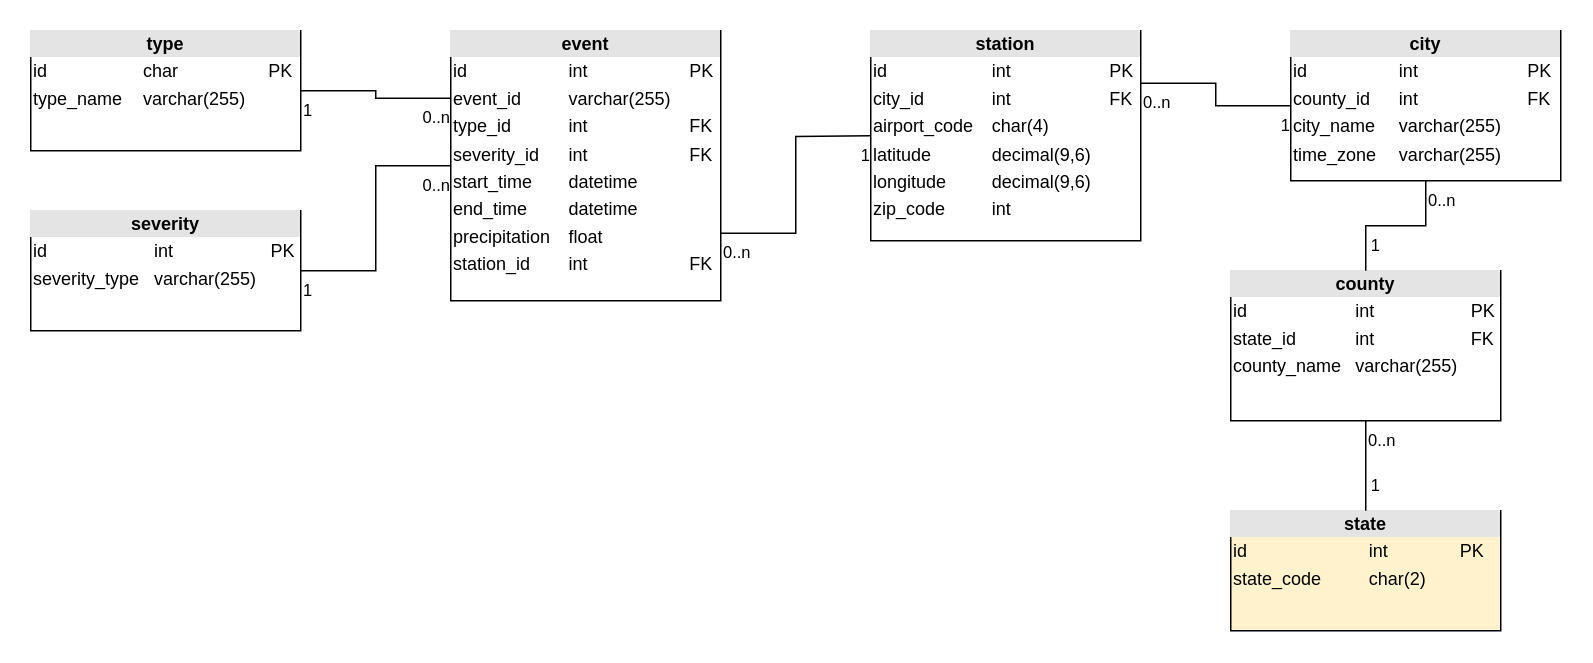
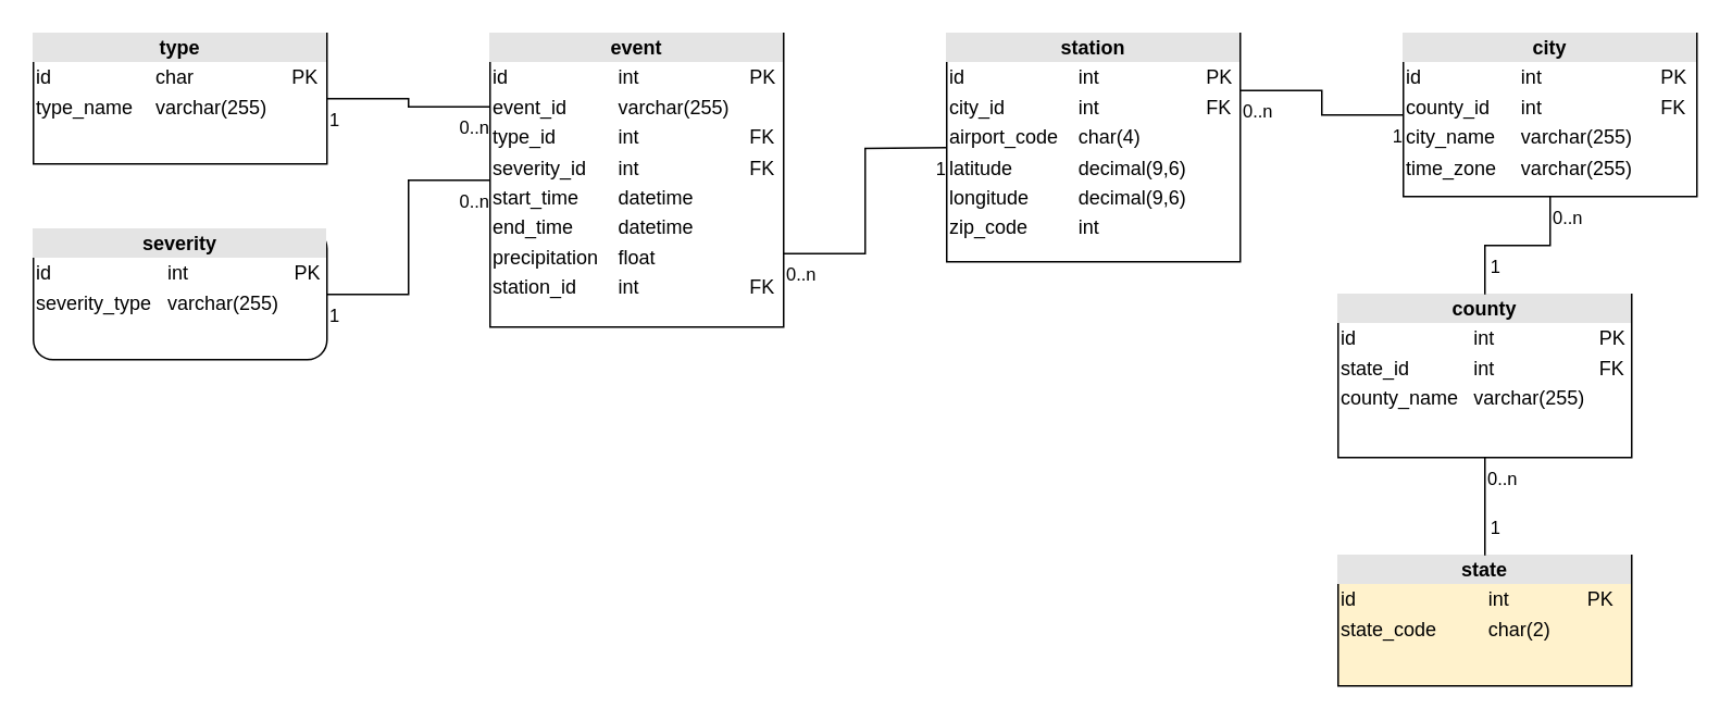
  <mxCell id="0" />
  <mxCell id="1" parent="0" />
  <mxCell id="2" value="&lt;div style=&quot;text-align: center ; box-sizing: border-box ; width: 100% ; background: rgb(228 , 228 , 228) ; padding: 2px&quot;&gt;&lt;b&gt;event&lt;/b&gt;&lt;/div&gt;&lt;table style=&quot;width: 100% ; font-size: 1em&quot; cellpadding=&quot;2&quot; cellspacing=&quot;0&quot;&gt;&lt;tbody&gt;&lt;tr&gt;&lt;td&gt;id&lt;/td&gt;&lt;td&gt;int&lt;/td&gt;&lt;td&gt;PK&lt;/td&gt;&lt;/tr&gt;&lt;tr&gt;&lt;td&gt;event_id&lt;/td&gt;&lt;td&gt;varchar(255)&lt;/td&gt;&lt;td&gt;&lt;br&gt;&lt;/td&gt;&lt;/tr&gt;&lt;tr&gt;&lt;td&gt;type_id&lt;/td&gt;&lt;td&gt;int&lt;/td&gt;&lt;td&gt;FK&lt;/td&gt;&lt;/tr&gt;&lt;tr&gt;&lt;td&gt;severity_id&lt;/td&gt;&lt;td&gt;int&lt;/td&gt;&lt;td&gt;FK&lt;br&gt;&lt;/td&gt;&lt;/tr&gt;&lt;tr&gt;&lt;td&gt;start_time&lt;/td&gt;&lt;td&gt;datetime&lt;/td&gt;&lt;td&gt;&lt;br&gt;&lt;/td&gt;&lt;/tr&gt;&lt;tr&gt;&lt;td&gt;end_time&lt;/td&gt;&lt;td&gt;datetime&lt;/td&gt;&lt;td&gt;&lt;br&gt;&lt;/td&gt;&lt;/tr&gt;&lt;tr&gt;&lt;td&gt;precipitation&lt;br&gt;&lt;/td&gt;&lt;td&gt;float&lt;/td&gt;&lt;td&gt;&lt;br&gt;&lt;/td&gt;&lt;/tr&gt;&lt;tr&gt;&lt;td&gt;station_id&lt;/td&gt;&lt;td&gt;int&lt;/td&gt;&lt;td&gt;FK&lt;/td&gt;&lt;/tr&gt;&lt;/tbody&gt;&lt;/table&gt;" style="verticalAlign=top;align=left;overflow=fill;html=1;" parent="1" vertex="1"><mxGeometry x="300" y="20" width="180" height="180" as="geometry" /></mxCell>
  <mxCell id="3" value="&lt;div style=&quot;text-align: center ; box-sizing: border-box ; width: 100% ; background: rgb(228 , 228 , 228) ; padding: 2px&quot;&gt;&lt;b&gt;station&lt;/b&gt;&lt;/div&gt;&lt;table style=&quot;width: 100% ; font-size: 1em&quot; cellpadding=&quot;2&quot; cellspacing=&quot;0&quot;&gt;&lt;tbody&gt;&lt;tr&gt;&lt;td&gt;id&lt;/td&gt;&lt;td&gt;int&lt;/td&gt;&lt;td&gt;PK&lt;/td&gt;&lt;/tr&gt;&lt;tr&gt;&lt;td&gt;city_id&lt;/td&gt;&lt;td&gt;int&lt;/td&gt;&lt;td&gt;FK&lt;br&gt;&lt;/td&gt;&lt;/tr&gt;&lt;tr&gt;&lt;td&gt;airport_code&lt;/td&gt;&lt;td&gt;char(4)&lt;/td&gt;&lt;td&gt;&lt;br&gt;&lt;/td&gt;&lt;/tr&gt;&lt;tr&gt;&lt;td&gt;latitude&lt;/td&gt;&lt;td&gt;decimal(9,6)&lt;/td&gt;&lt;td&gt;&lt;br&gt;&lt;/td&gt;&lt;/tr&gt;&lt;tr&gt;&lt;td&gt;longitude&lt;br&gt;&lt;/td&gt;&lt;td&gt;decimal(9,6)&lt;/td&gt;&lt;td&gt;&lt;br&gt;&lt;/td&gt;&lt;/tr&gt;&lt;tr&gt;&lt;td&gt;zip_code&lt;/td&gt;&lt;td&gt;int&lt;/td&gt;&lt;td&gt;&lt;br&gt;&lt;/td&gt;&lt;/tr&gt;&lt;/tbody&gt;&lt;/table&gt;" style="verticalAlign=top;align=left;overflow=fill;html=1;" parent="1" vertex="1"><mxGeometry x="580" y="20" width="180" height="140" as="geometry" /></mxCell>
  <mxCell id="4" value="&lt;div style=&quot;text-align: center ; box-sizing: border-box ; width: 100% ; background: rgb(228 , 228 , 228) ; padding: 2px&quot;&gt;&lt;b&gt;city&lt;/b&gt;&lt;/div&gt;&lt;table style=&quot;width: 100% ; font-size: 1em&quot; cellpadding=&quot;2&quot; cellspacing=&quot;0&quot;&gt;&lt;tbody&gt;&lt;tr&gt;&lt;td&gt;id&lt;/td&gt;&lt;td&gt;int&lt;/td&gt;&lt;td&gt;PK&lt;/td&gt;&lt;/tr&gt;&lt;tr&gt;&lt;td&gt;county_id&lt;/td&gt;&lt;td&gt;int&lt;/td&gt;&lt;td&gt;FK&lt;br&gt;&lt;/td&gt;&lt;/tr&gt;&lt;tr&gt;&lt;td&gt;city_name&lt;/td&gt;&lt;td&gt;varchar(255)&lt;/td&gt;&lt;td&gt;&lt;br&gt;&lt;/td&gt;&lt;/tr&gt;&lt;tr&gt;&lt;td&gt;time_zone&lt;/td&gt;&lt;td&gt;varchar(255)&lt;/td&gt;&lt;td&gt;&lt;br&gt;&lt;/td&gt;&lt;/tr&gt;&lt;/tbody&gt;&lt;/table&gt;" style="verticalAlign=top;align=left;overflow=fill;html=1;" parent="1" vertex="1"><mxGeometry x="860" y="20" width="180" height="100" as="geometry" /></mxCell>
  <mxCell id="5" value="&lt;div style=&quot;text-align: center ; box-sizing: border-box ; width: 100% ; background: rgb(228 , 228 , 228) ; padding: 2px&quot;&gt;&lt;b&gt;county&lt;/b&gt;&lt;/div&gt;&lt;table style=&quot;width: 100% ; font-size: 1em&quot; cellpadding=&quot;2&quot; cellspacing=&quot;0&quot;&gt;&lt;tbody&gt;&lt;tr&gt;&lt;td&gt;id&lt;/td&gt;&lt;td&gt;int&lt;/td&gt;&lt;td&gt;PK&lt;/td&gt;&lt;/tr&gt;&lt;tr&gt;&lt;td&gt;state_id&lt;/td&gt;&lt;td&gt;int&lt;/td&gt;&lt;td&gt;FK&lt;br&gt;&lt;/td&gt;&lt;/tr&gt;&lt;tr&gt;&lt;td&gt;county_name&lt;/td&gt;&lt;td&gt;varchar(255)&lt;/td&gt;&lt;td&gt;&lt;br&gt;&lt;/td&gt;&lt;/tr&gt;&lt;/tbody&gt;&lt;/table&gt;" style="verticalAlign=top;align=left;overflow=fill;html=1;" parent="1" vertex="1"><mxGeometry x="820" y="180" width="180" height="100" as="geometry" /></mxCell>
  <mxCell id="6" value="&lt;div style=&quot;text-align: center ; box-sizing: border-box ; width: 100% ; background: rgb(228 , 228 , 228) ; padding: 2px&quot;&gt;&lt;b&gt;state&lt;/b&gt;&lt;/div&gt;&lt;table style=&quot;width: 100% ; font-size: 1em&quot; cellpadding=&quot;2&quot; cellspacing=&quot;0&quot;&gt;&lt;tbody&gt;&lt;tr&gt;&lt;td&gt;id&lt;/td&gt;&lt;td&gt;int&lt;/td&gt;&lt;td&gt;PK&lt;/td&gt;&lt;/tr&gt;&lt;tr&gt;&lt;td&gt;state_code&lt;/td&gt;&lt;td&gt;char(2)&lt;/td&gt;&lt;td&gt;&lt;/td&gt;&lt;/tr&gt;&lt;/tbody&gt;&lt;/table&gt;" style="verticalAlign=top;align=left;overflow=fill;html=1;fillColor=#fff2cc;" parent="1" vertex="1"><mxGeometry x="820" y="340" width="180" height="80" as="geometry" /></mxCell>
- <mxCell id="7" value="&lt;div style=&quot;text-align: center ; box-sizing: border-box ; width: 100% ; background: rgb(228 , 228 , 228) ; padding: 2px&quot;&gt;&lt;b&gt;severity&lt;/b&gt;&lt;/div&gt;&lt;table style=&quot;width: 100% ; font-size: 1em&quot; cellpadding=&quot;2&quot; cellspacing=&quot;0&quot;&gt;&lt;tbody&gt;&lt;tr&gt;&lt;td&gt;id&lt;/td&gt;&lt;td&gt;int&lt;/td&gt;&lt;td&gt;PK&lt;/td&gt;&lt;/tr&gt;&lt;tr&gt;&lt;td&gt;severity_type&lt;/td&gt;&lt;td&gt;varchar(255)&lt;/td&gt;&lt;td&gt;&lt;/td&gt;&lt;/tr&gt;&lt;/tbody&gt;&lt;/table&gt;" style="verticalAlign=top;align=left;overflow=fill;html=1;" parent="1" vertex="1"><mxGeometry x="20" y="140" width="180" height="80" as="geometry" /></mxCell>
+ <mxCell id="7" value="&lt;div style=&quot;text-align: center ; box-sizing: border-box ; width: 100% ; background: rgb(228 , 228 , 228) ; padding: 2px&quot;&gt;&lt;b&gt;severity&lt;/b&gt;&lt;/div&gt;&lt;table style=&quot;width: 100% ; font-size: 1em&quot; cellpadding=&quot;2&quot; cellspacing=&quot;0&quot;&gt;&lt;tbody&gt;&lt;tr&gt;&lt;td&gt;id&lt;/td&gt;&lt;td&gt;int&lt;/td&gt;&lt;td&gt;PK&lt;/td&gt;&lt;/tr&gt;&lt;tr&gt;&lt;td&gt;severity_type&lt;/td&gt;&lt;td&gt;varchar(255)&lt;/td&gt;&lt;td&gt;&lt;/td&gt;&lt;/tr&gt;&lt;/tbody&gt;&lt;/table&gt;" style="verticalAlign=top;align=left;overflow=fill;html=1;rounded=1;" parent="1" vertex="1"><mxGeometry x="20" y="140" width="180" height="80" as="geometry" /></mxCell>
  <mxCell id="8" value="&lt;div style=&quot;text-align: center ; box-sizing: border-box ; width: 100% ; background: rgb(228 , 228 , 228) ; padding: 2px&quot;&gt;&lt;b&gt;type&lt;/b&gt;&lt;/div&gt;&lt;table style=&quot;width: 100% ; font-size: 1em&quot; cellpadding=&quot;2&quot; cellspacing=&quot;0&quot;&gt;&lt;tbody&gt;&lt;tr&gt;&lt;td&gt;id&lt;/td&gt;&lt;td&gt;char&lt;/td&gt;&lt;td&gt;PK&lt;/td&gt;&lt;/tr&gt;&lt;tr&gt;&lt;td&gt;type_name&lt;/td&gt;&lt;td&gt;varchar(255)&lt;/td&gt;&lt;td&gt;&lt;/td&gt;&lt;/tr&gt;&lt;/tbody&gt;&lt;/table&gt;" style="verticalAlign=top;align=left;overflow=fill;html=1;" parent="1" vertex="1"><mxGeometry x="20" y="20" width="180" height="80" as="geometry" /></mxCell>
  <mxCell id="9" value="" style="endArrow=none;html=1;endSize=12;startArrow=none;startSize=14;startFill=0;edgeStyle=orthogonalEdgeStyle;rounded=0;endFill=0;entryX=0;entryY=0.25;entryDx=0;entryDy=0;" parent="1" source="8" target="2" edge="1"><mxGeometry relative="1" as="geometry"><mxPoint x="290" y="120" as="sourcePoint" /><mxPoint x="330" y="60" as="targetPoint" /></mxGeometry></mxCell>
  <mxCell id="10" value="1" style="edgeLabel;resizable=0;html=1;align=left;verticalAlign=top;" parent="9" connectable="0" vertex="1"><mxGeometry x="-1" relative="1" as="geometry"><mxPoint as="offset" /></mxGeometry></mxCell>
  <mxCell id="11" value="0..n" style="edgeLabel;resizable=0;html=1;align=right;verticalAlign=top;" parent="9" connectable="0" vertex="1"><mxGeometry x="1" relative="1" as="geometry"><mxPoint as="offset" /></mxGeometry></mxCell>
  <mxCell id="12" value="" style="endArrow=none;html=1;endSize=12;startArrow=none;startSize=14;startFill=0;edgeStyle=orthogonalEdgeStyle;rounded=0;endFill=0;exitX=1;exitY=0.5;exitDx=0;exitDy=0;" parent="1" source="7" target="2" edge="1"><mxGeometry relative="1" as="geometry"><mxPoint x="310" y="229.71" as="sourcePoint" /><mxPoint x="450" y="229.71" as="targetPoint" /></mxGeometry></mxCell>
  <mxCell id="13" value="1" style="edgeLabel;resizable=0;html=1;align=left;verticalAlign=top;" parent="12" connectable="0" vertex="1"><mxGeometry x="-1" relative="1" as="geometry"><mxPoint as="offset" /></mxGeometry></mxCell>
  <mxCell id="14" value="0..n" style="edgeLabel;resizable=0;html=1;align=right;verticalAlign=top;" parent="12" connectable="0" vertex="1"><mxGeometry x="1" relative="1" as="geometry"><mxPoint as="offset" /></mxGeometry></mxCell>
  <mxCell id="15" value="" style="endArrow=none;html=1;endSize=12;startArrow=none;startSize=14;startFill=0;edgeStyle=orthogonalEdgeStyle;rounded=0;endFill=0;exitX=1;exitY=0.75;exitDx=0;exitDy=0;" parent="1" source="2" edge="1"><mxGeometry relative="1" as="geometry"><mxPoint x="500" y="220" as="sourcePoint" /><mxPoint x="580" y="90" as="targetPoint" /></mxGeometry></mxCell>
  <mxCell id="16" value="0..n" style="edgeLabel;resizable=0;html=1;align=left;verticalAlign=top;" parent="15" connectable="0" vertex="1"><mxGeometry x="-1" relative="1" as="geometry"><mxPoint as="offset" /></mxGeometry></mxCell>
  <mxCell id="17" value="1" style="edgeLabel;resizable=0;html=1;align=right;verticalAlign=top;" parent="15" connectable="0" vertex="1"><mxGeometry x="1" relative="1" as="geometry"><mxPoint as="offset" /></mxGeometry></mxCell>
  <mxCell id="18" value="" style="endArrow=none;html=1;endSize=12;startArrow=none;startSize=14;startFill=0;edgeStyle=orthogonalEdgeStyle;rounded=0;endFill=0;exitX=1;exitY=0.25;exitDx=0;exitDy=0;" parent="1" source="3" target="4" edge="1"><mxGeometry relative="1" as="geometry"><mxPoint x="680" y="240" as="sourcePoint" /><mxPoint x="780" y="190" as="targetPoint" /></mxGeometry></mxCell>
  <mxCell id="19" value="0..n" style="edgeLabel;resizable=0;html=1;align=left;verticalAlign=top;" parent="18" connectable="0" vertex="1"><mxGeometry x="-1" relative="1" as="geometry"><mxPoint as="offset" /></mxGeometry></mxCell>
  <mxCell id="20" value="1" style="edgeLabel;resizable=0;html=1;align=right;verticalAlign=top;" parent="18" connectable="0" vertex="1"><mxGeometry x="1" relative="1" as="geometry"><mxPoint as="offset" /></mxGeometry></mxCell>
  <mxCell id="21" value="" style="endArrow=none;html=1;endSize=12;startArrow=none;startSize=14;startFill=0;edgeStyle=orthogonalEdgeStyle;rounded=0;endFill=0;" parent="1" source="4" target="5" edge="1"><mxGeometry relative="1" as="geometry"><mxPoint x="670" y="230" as="sourcePoint" /><mxPoint x="770" y="180" as="targetPoint" /></mxGeometry></mxCell>
  <mxCell id="22" value="0..n" style="edgeLabel;resizable=0;html=1;align=left;verticalAlign=top;" parent="21" connectable="0" vertex="1"><mxGeometry x="-1" relative="1" as="geometry"><mxPoint as="offset" /></mxGeometry></mxCell>
  <mxCell id="23" value="1" style="edgeLabel;resizable=0;html=1;align=right;verticalAlign=top;" parent="21" connectable="0" vertex="1"><mxGeometry x="1" relative="1" as="geometry"><mxPoint x="10" y="-30" as="offset" /></mxGeometry></mxCell>
  <mxCell id="24" value="" style="endArrow=none;html=1;endSize=12;startArrow=none;startSize=14;startFill=0;edgeStyle=orthogonalEdgeStyle;rounded=0;endFill=0;exitX=0.5;exitY=1;exitDx=0;exitDy=0;" parent="1" source="5" target="6" edge="1"><mxGeometry relative="1" as="geometry"><mxPoint x="749.999" y="310" as="sourcePoint" /><mxPoint x="709.999" y="370" as="targetPoint" /></mxGeometry></mxCell>
  <mxCell id="25" value="0..n" style="edgeLabel;resizable=0;html=1;align=left;verticalAlign=top;" parent="24" connectable="0" vertex="1"><mxGeometry x="-1" relative="1" as="geometry"><mxPoint as="offset" /></mxGeometry></mxCell>
  <mxCell id="26" value="1" style="edgeLabel;resizable=0;html=1;align=right;verticalAlign=top;" parent="24" connectable="0" vertex="1"><mxGeometry x="1" relative="1" as="geometry"><mxPoint x="10" y="-30" as="offset" /></mxGeometry></mxCell>
